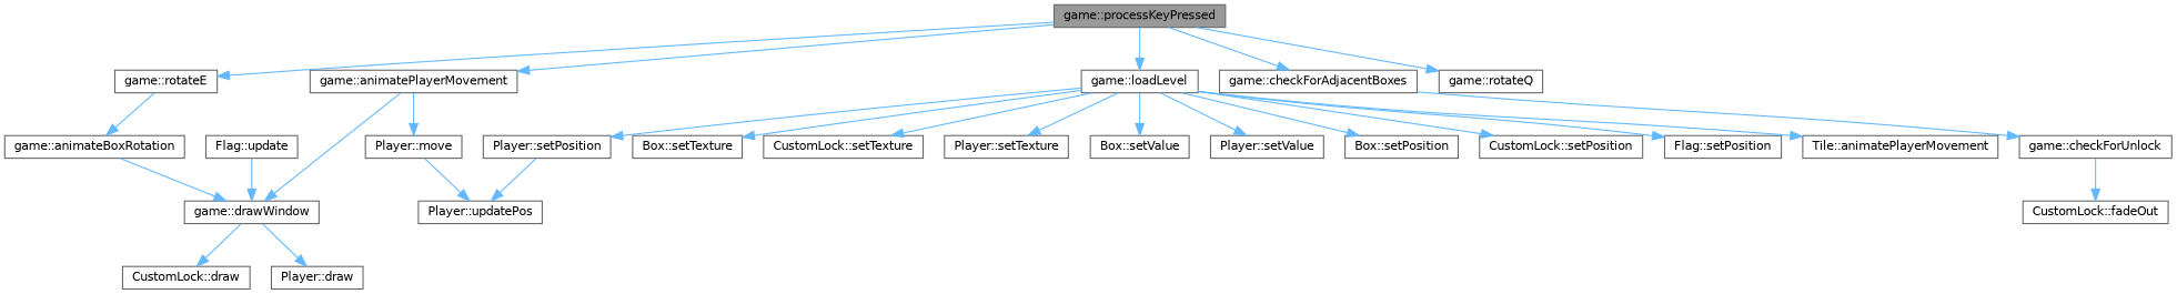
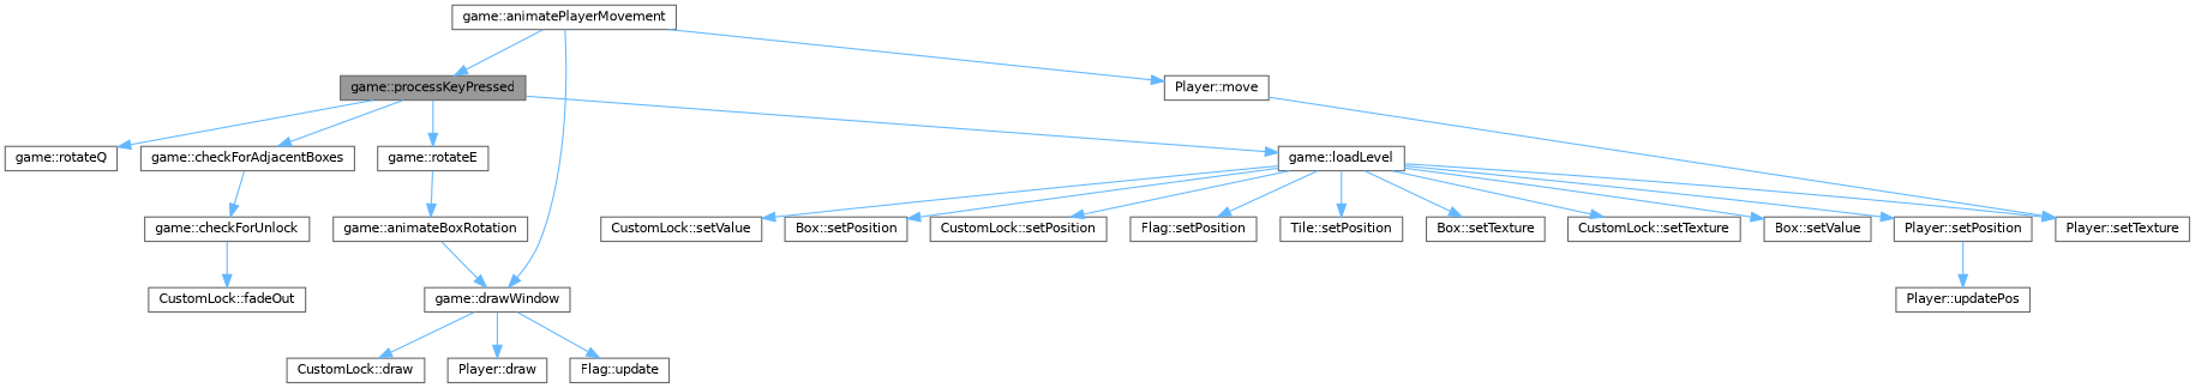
  digraph {
    rankdir=TB
    node [color=grey40 fillcolor=white fontname=Helvetica fontsize=10 shape=box style=filled]
    edge [color=steelblue1 fontname=Helvetica fontsize=10 labelfontname=Helvetica labelfontsize=10 style=solid]
    n1 [color=gray40 fillcolor=grey60 fontcolor=black height=0.2 label="game::processKeyPressed" width=0.4]
    n2 [height=0.2 label="game::animatePlayerMovement" width=0.4]
    n3 [height=0.2 label="game::checkForAdjacentBoxes" width=0.4]
    n4 [height=0.2 label="game::loadLevel" width=0.4]
    n5 [height=0.2 label="game::rotateE" width=0.4]
    n6 [height=0.2 label="game::rotateQ" width=0.4]
    n7 [height=0.2 label="game::drawWindow" width=0.4]
    n8 [height=0.2 label="Player::move" width=0.4]
    n9 [height=0.2 label="game::checkForUnlock" width=0.4]
    n10 [height=0.2 label="Box::setPosition" width=0.4]
    n11 [height=0.2 label="CustomLock::setPosition" width=0.4]
    n12 [height=0.2 label="Flag::setPosition" width=0.4]
    n13 [height=0.2 label="Player::setPosition" width=0.4]
-   n14 [height=0.2 label="Tile::animatePlayerMovement" width=0.4]
+   n14 [height=0.2 label="Tile::setPosition" width=0.4]
    n15 [height=0.2 label="Box::setTexture" width=0.4]
    n16 [height=0.2 label="CustomLock::setTexture" width=0.4]
    n17 [height=0.2 label="Player::setTexture" width=0.4]
    n18 [height=0.2 label="Box::setValue" width=0.4]
-   n19 [height=0.2 label="Player::setValue" width=0.4]
+   n19 [height=0.2 label="CustomLock::setValue" width=0.4]
    n20 [height=0.2 label="game::animateBoxRotation" width=0.4]
    n21 [height=0.2 label="CustomLock::draw" width=0.4]
    n22 [height=0.2 label="Player::draw" width=0.4]
    n23 [height=0.2 label="Flag::update" width=0.4]
    n24 [height=0.2 label="Player::updatePos" width=0.4]
    n25 [height=0.2 label="CustomLock::fadeOut" width=0.4]
-   n1 -> n2
+   n2 -> n1
    n1 -> n3
    n1 -> n4
    n1 -> n5
    n1 -> n6
    n2 -> n7
    n2 -> n8
    n3 -> n9
    n4 -> n10
    n4 -> n11
    n4 -> n12
    n4 -> n13
    n4 -> n14
    n4 -> n15
    n4 -> n16
    n4 -> n17
    n4 -> n18
    n4 -> n19
    n5 -> n20
    n7 -> n21
    n7 -> n22
-   n23 -> n7
-   n8 -> n24
+   n7 -> n23
+   n8 -> n17
    n9 -> n25
    n13 -> n24
    n20 -> n7
  }
